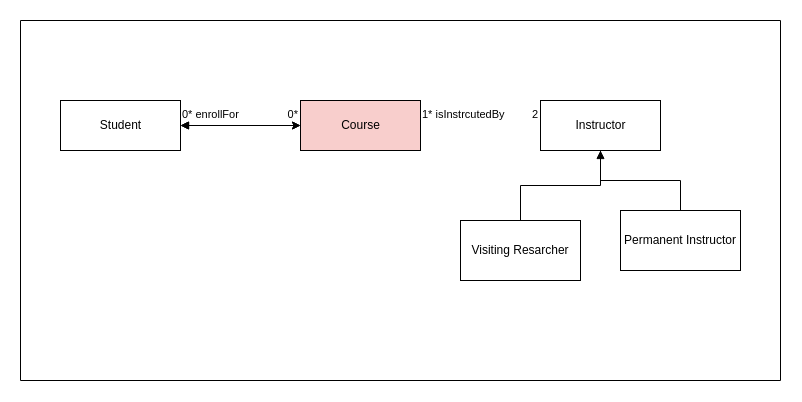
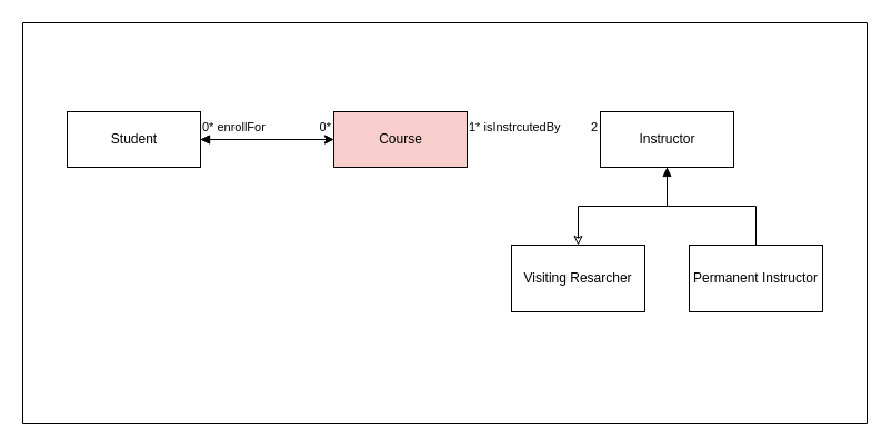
  <mxCell id="0" />
  <mxCell id="1" parent="0" />
  <mxCell id="2" value="" style="edgeStyle=orthogonalEdgeStyle;rounded=0;orthogonalLoop=1;jettySize=auto;html=1;startArrow=block;startFill=1;" edge="1" parent="1" source="4" target="5"><mxGeometry relative="1" as="geometry" /></mxCell>
  <mxCell id="3" value="" style="edgeStyle=orthogonalEdgeStyle;rounded=0;orthogonalLoop=1;jettySize=auto;html=1;startArrow=block;startFill=1;" edge="1" parent="1" source="4" target="5"><mxGeometry relative="1" as="geometry" /></mxCell>
  <mxCell id="4" value="Student" style="html=1;" vertex="1" parent="1"><mxGeometry x="60" y="100" width="120" height="50" as="geometry" /></mxCell>
  <mxCell id="5" value="Course" style="html=1;fillColor=#f8cecc;" vertex="1" parent="1"><mxGeometry x="300" y="100" width="120" height="50" as="geometry" /></mxCell>
- <mxCell id="6" value="" style="edgeStyle=orthogonalEdgeStyle;rounded=0;orthogonalLoop=1;jettySize=auto;html=1;startArrow=block;startFill=1;endArrow=none;endFill=0;" edge="1" parent="1" source="7" target="12"><mxGeometry relative="1" as="geometry" /></mxCell>
+ <mxCell id="6" value="" style="edgeStyle=orthogonalEdgeStyle;rounded=0;orthogonalLoop=1;jettySize=auto;html=1;startArrow=block;startFill=1;endArrow=classic;endFill=0;" edge="1" parent="1" source="7" target="12"><mxGeometry relative="1" as="geometry" /></mxCell>
  <mxCell id="7" value="Instructor" style="html=1;" vertex="1" parent="1"><mxGeometry x="540" y="100" width="120" height="50" as="geometry" /></mxCell>
  <mxCell id="8" value="&lt;span style=&quot;color: rgb(0, 0, 0); font-family: Helvetica; font-size: 11px; font-style: normal; font-variant-ligatures: normal; font-variant-caps: normal; font-weight: 400; letter-spacing: normal; orphans: 2; text-align: left; text-indent: 0px; text-transform: none; widows: 2; word-spacing: 0px; -webkit-text-stroke-width: 0px; background-color: rgb(255, 255, 255); text-decoration-thickness: initial; text-decoration-style: initial; text-decoration-color: initial; float: none; display: inline !important;&quot;&gt;0* enrollFor&lt;/span&gt;" style="text;whiteSpace=wrap;html=1;" vertex="1" parent="1"><mxGeometry x="180" y="100" width="60" height="40" as="geometry" /></mxCell>
  <mxCell id="9" value="&lt;span style=&quot;font-size: 11px; background-color: rgb(255, 255, 255);&quot;&gt;1* isInstrcutedBy&lt;/span&gt;" style="text;whiteSpace=wrap;html=1;" vertex="1" parent="1"><mxGeometry x="420" y="100" width="110" height="40" as="geometry" /></mxCell>
  <mxCell id="10" value="&lt;span style=&quot;font-size: 11px; background-color: rgb(255, 255, 255);&quot;&gt;2&lt;/span&gt;" style="text;whiteSpace=wrap;html=1;align=right;" vertex="1" parent="1"><mxGeometry x="500" y="100" width="40" height="40" as="geometry" /></mxCell>
  <mxCell id="11" value="" style="edgeStyle=orthogonalEdgeStyle;rounded=0;orthogonalLoop=1;jettySize=auto;html=1;startArrow=none;startFill=0;exitX=0.5;exitY=0;exitDx=0;exitDy=0;entryX=0.5;entryY=1;entryDx=0;entryDy=0;endArrow=none;endFill=0;" edge="1" parent="1" source="13" target="7"><mxGeometry relative="1" as="geometry"><mxPoint x="600" y="160" as="targetPoint" /></mxGeometry></mxCell>
  <mxCell id="12" value="Visiting Resarcher" style="whiteSpace=wrap;html=1;" vertex="1" parent="1"><mxGeometry x="460" y="220" width="120" height="60" as="geometry" /></mxCell>
- <mxCell id="13" value="Permanent Instructor" style="whiteSpace=wrap;html=1;" vertex="1" parent="1"><mxGeometry x="620" y="210" width="120" height="60" as="geometry" /></mxCell>
+ <mxCell id="13" value="Permanent Instructor" style="whiteSpace=wrap;html=1;" vertex="1" parent="1"><mxGeometry x="620" y="220" width="120" height="60" as="geometry" /></mxCell>
  <mxCell id="14" value="&lt;span style=&quot;font-size: 11px; background-color: rgb(255, 255, 255);&quot;&gt;0*&lt;/span&gt;" style="text;whiteSpace=wrap;html=1;align=right;" vertex="1" parent="1"><mxGeometry x="260" y="100" width="40" height="40" as="geometry" /></mxCell>
  <mxCell id="15" value="" style="swimlane;startSize=0;" vertex="1" parent="1"><mxGeometry y="20" width="760" height="360" as="geometry" x="20" /></mxCell>
